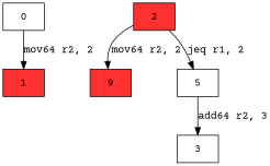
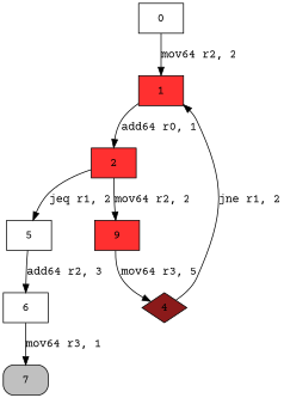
  digraph {
    fontname="Courier Prime"
    node [fontname="Courier Prime" shape=box style=filled]
    edge [fontname="Courier Prime"]
    1 [fillcolor=firebrick1]
    2 [fillcolor=firebrick1]
    0 [style=""]
    n4 [fillcolor=firebrick1 label=9]
    5 [style=""]
-   6 [label=3 style=""]
+   4 [fillcolor=firebrick4 shape=diamond]
+   6 [style=""]
+   7 [fillcolor=grey style="rounded,filled"]
+   1 -> 2 [label="add64 r0, 1"]
    2 -> n4 [label="mov64 r2, 2"]
    2 -> 5 [label="jeq r1, 2"]
    0 -> 1 [label="mov64 r2, 2"]
+   n4 -> 4 [label="mov64 r3, 5"]
    5 -> 6 [label="add64 r2, 3"]
+   4 -> 1 [label="jne r1, 2"]
+   6 -> 7 [label="mov64 r3, 1"]
  }
